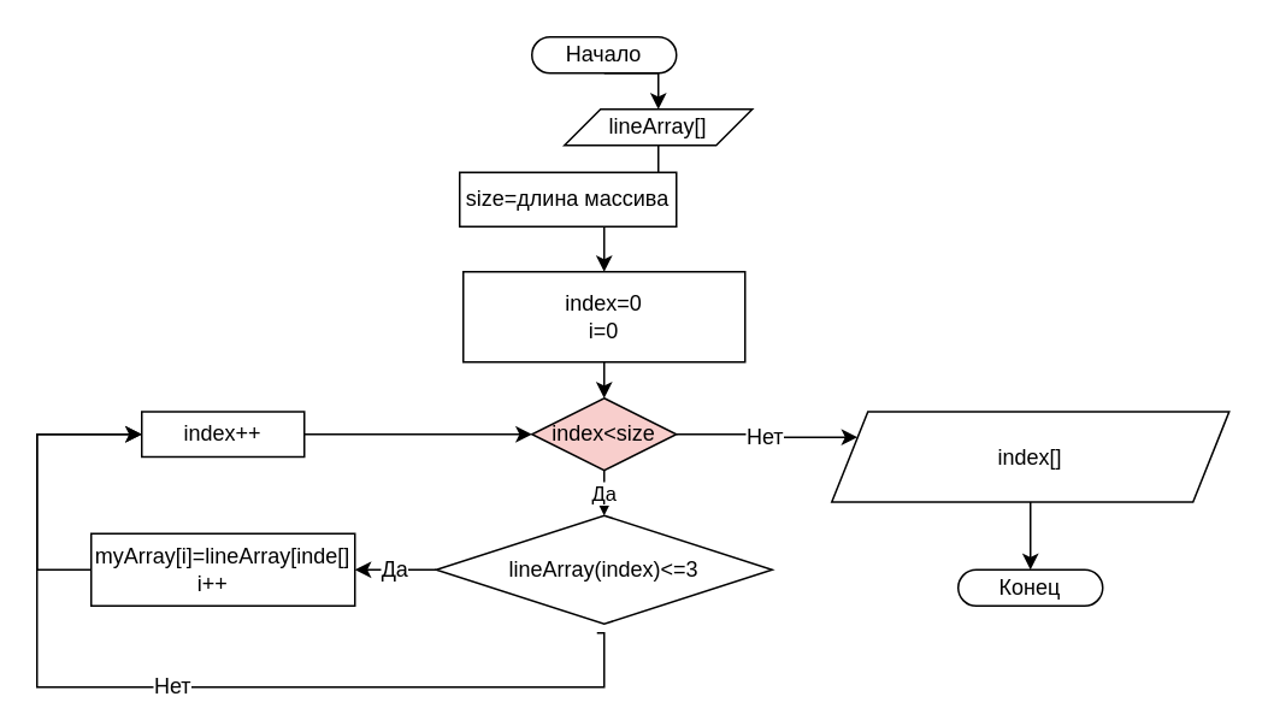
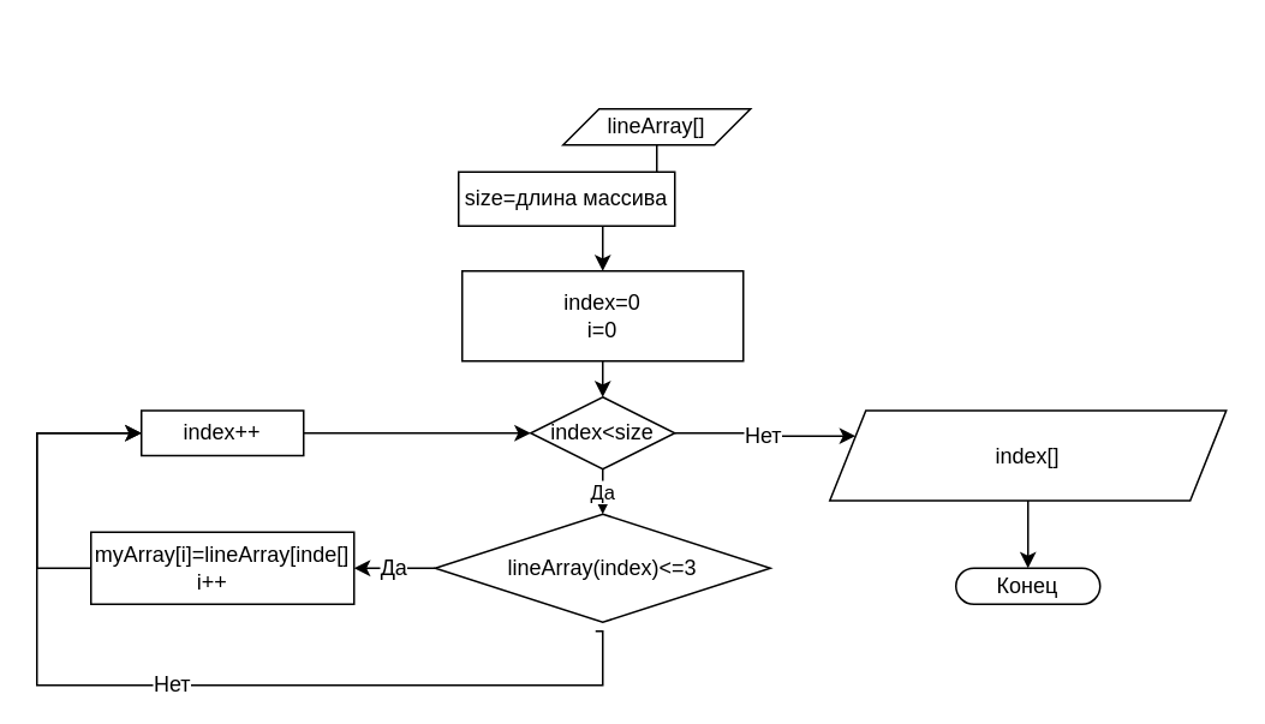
  <mxCell id="0" />
  <mxCell id="1" parent="0" />
- <mxCell id="2" style="edgeStyle=orthogonalEdgeStyle;rounded=0;orthogonalLoop=1;jettySize=auto;html=1;exitX=0.5;exitY=1;exitDx=0;exitDy=0;entryX=0.5;entryY=0;entryDx=0;entryDy=0;" edge="1" parent="1" source="3" target="5"><mxGeometry relative="1" as="geometry" /></mxCell>
- <mxCell id="3" value="Начало" style="rounded=1;whiteSpace=wrap;html=1;arcSize=50;" vertex="1" parent="1"><mxGeometry x="294" y="20" width="80" height="20" as="geometry" /></mxCell>
  <mxCell id="4" style="edgeStyle=orthogonalEdgeStyle;rounded=0;orthogonalLoop=1;jettySize=auto;html=1;exitX=0.5;exitY=1;exitDx=0;exitDy=0;entryX=0.5;entryY=0;entryDx=0;entryDy=0;" edge="1" parent="1" source="5" target="7"><mxGeometry relative="1" as="geometry" /></mxCell>
  <mxCell id="5" value="lineArray[]" style="shape=parallelogram;perimeter=parallelogramPerimeter;whiteSpace=wrap;html=1;fixedSize=1;" vertex="1" parent="1"><mxGeometry x="312" y="60" width="104" height="20" as="geometry" /></mxCell>
  <mxCell id="6" style="edgeStyle=orthogonalEdgeStyle;rounded=0;orthogonalLoop=1;jettySize=auto;html=1;exitX=0.5;exitY=1;exitDx=0;exitDy=0;entryX=0.5;entryY=0;entryDx=0;entryDy=0;" edge="1" parent="1" source="7" target="9"><mxGeometry relative="1" as="geometry" /></mxCell>
  <mxCell id="7" value="size=длина массива" style="rounded=0;whiteSpace=wrap;html=1;" vertex="1" parent="1"><mxGeometry x="254" y="95" width="120" height="30" as="geometry" /></mxCell>
  <mxCell id="8" style="edgeStyle=orthogonalEdgeStyle;rounded=0;orthogonalLoop=1;jettySize=auto;html=1;exitX=0.5;exitY=1;exitDx=0;exitDy=0;entryX=0.5;entryY=0;entryDx=0;entryDy=0;" edge="1" parent="1" source="9" target="12"><mxGeometry relative="1" as="geometry" /></mxCell>
  <mxCell id="9" value="&lt;font style=&quot;font-size: 12px;&quot;&gt;index=0&lt;br&gt;i=0&lt;br&gt;&lt;/font&gt;" style="rounded=0;whiteSpace=wrap;html=1;" vertex="1" parent="1"><mxGeometry x="256" y="150" width="156" height="50" as="geometry" /></mxCell>
  <mxCell id="10" value="Да" style="edgeStyle=orthogonalEdgeStyle;rounded=0;orthogonalLoop=1;jettySize=auto;html=1;exitX=0.5;exitY=1;exitDx=0;exitDy=0;entryX=0.5;entryY=0;entryDx=0;entryDy=0;" edge="1" parent="1" source="12" target="17"><mxGeometry relative="1" as="geometry" /></mxCell>
  <mxCell id="11" value="Нет" style="edgeStyle=orthogonalEdgeStyle;rounded=0;orthogonalLoop=1;jettySize=auto;html=1;exitX=1;exitY=0.5;exitDx=0;exitDy=0;entryX=0;entryY=0.25;entryDx=0;entryDy=0;fontSize=12;" edge="1" parent="1" source="12" target="22"><mxGeometry relative="1" as="geometry" /></mxCell>
- <mxCell id="12" value="index&amp;lt;size" style="rhombus;whiteSpace=wrap;html=1;fillColor=#f8cecc;" vertex="1" parent="1"><mxGeometry x="294" y="220" width="80" height="40" as="geometry" /></mxCell>
+ <mxCell id="12" value="index&amp;lt;size" style="rhombus;whiteSpace=wrap;html=1;" vertex="1" parent="1"><mxGeometry x="294" y="220" width="80" height="40" as="geometry" /></mxCell>
  <mxCell id="13" style="edgeStyle=orthogonalEdgeStyle;rounded=0;orthogonalLoop=1;jettySize=auto;html=1;exitX=0;exitY=0.5;exitDx=0;exitDy=0;entryX=0;entryY=0.5;entryDx=0;entryDy=0;fontSize=12;" edge="1" parent="1" source="14" target="19"><mxGeometry relative="1" as="geometry"><Array as="points"><mxPoint x="20" y="315" /><mxPoint x="20" y="240" /></Array></mxGeometry></mxCell>
  <mxCell id="14" value="&lt;div style=&quot;text-align: left;&quot;&gt;&lt;span style=&quot;background-color: initial;&quot;&gt;myArray[i]=lineArray[inde[]&lt;/span&gt;&lt;/div&gt;&lt;div style=&quot;text-align: left;&quot;&gt;&lt;span style=&quot;background-color: initial;&quot;&gt;&amp;nbsp; &amp;nbsp; &amp;nbsp; &amp;nbsp; &amp;nbsp; &amp;nbsp; &amp;nbsp; &amp;nbsp; &amp;nbsp;i++&lt;/span&gt;&lt;/div&gt;" style="rounded=0;whiteSpace=wrap;html=1;" vertex="1" parent="1"><mxGeometry x="50" y="295" width="146" height="40" as="geometry" /></mxCell>
  <mxCell id="15" value="Конец" style="rounded=1;whiteSpace=wrap;html=1;arcSize=50;" vertex="1" parent="1"><mxGeometry x="530" y="315" width="80" height="20" as="geometry" /></mxCell>
  <mxCell id="16" value="Да" style="edgeStyle=orthogonalEdgeStyle;rounded=0;orthogonalLoop=1;jettySize=auto;html=1;exitX=0;exitY=0.5;exitDx=0;exitDy=0;entryX=1;entryY=0.5;entryDx=0;entryDy=0;fontSize=12;" edge="1" parent="1" source="17" target="14"><mxGeometry relative="1" as="geometry" /></mxCell>
  <mxCell id="17" value="lineArray(index)&amp;lt;=3" style="rhombus;whiteSpace=wrap;html=1;" vertex="1" parent="1"><mxGeometry x="241" y="285" width="186" height="60" as="geometry" /></mxCell>
  <mxCell id="18" style="edgeStyle=orthogonalEdgeStyle;rounded=0;orthogonalLoop=1;jettySize=auto;html=1;exitX=1;exitY=0.5;exitDx=0;exitDy=0;entryX=0;entryY=0.5;entryDx=0;entryDy=0;fontSize=12;" edge="1" parent="1" source="19" target="12"><mxGeometry relative="1" as="geometry" /></mxCell>
  <mxCell id="19" value="index++" style="rounded=0;whiteSpace=wrap;html=1;" vertex="1" parent="1"><mxGeometry x="78" y="227.5" width="90" height="25" as="geometry" /></mxCell>
  <mxCell id="20" value="Нет" style="edgeStyle=orthogonalEdgeStyle;rounded=0;orthogonalLoop=1;jettySize=auto;html=1;entryX=0;entryY=0.5;entryDx=0;entryDy=0;fontSize=12;" edge="1" parent="1" target="19"><mxGeometry relative="1" as="geometry"><Array as="points"><mxPoint x="334" y="350" /><mxPoint x="334" y="380" /><mxPoint x="20" y="380" /><mxPoint x="20" y="240" /></Array><mxPoint x="330" y="350" as="sourcePoint" /></mxGeometry></mxCell>
  <mxCell id="21" style="edgeStyle=orthogonalEdgeStyle;rounded=0;orthogonalLoop=1;jettySize=auto;html=1;exitX=0.5;exitY=1;exitDx=0;exitDy=0;entryX=0.5;entryY=0;entryDx=0;entryDy=0;fontSize=12;" edge="1" parent="1" source="22" target="15"><mxGeometry relative="1" as="geometry" /></mxCell>
  <mxCell id="22" value="index[]" style="shape=parallelogram;perimeter=parallelogramPerimeter;whiteSpace=wrap;html=1;fixedSize=1;" vertex="1" parent="1"><mxGeometry x="460" y="227.5" width="220" height="50" as="geometry" /></mxCell>
